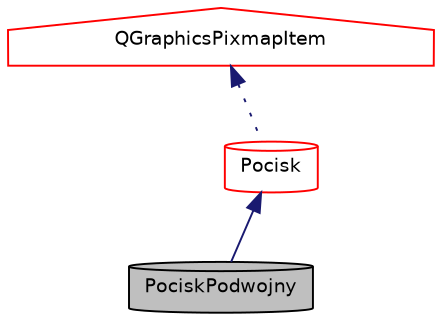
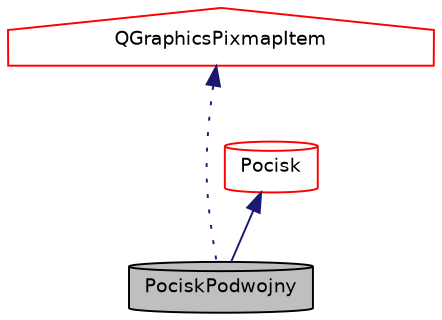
  digraph {
    node [color=red fillcolor=white fontname=Helvetica fontsize=10 shape=cylinder style=filled]
    edge [color=midnightblue dir=back fontname=Helvetica fontsize=10 labelfontname=Helvetica labelfontsize=10]
    n1 [color=black fillcolor=grey75 fontcolor=black height=0.2 label=PociskPodwojny width=0.4]
    n2 [height=0.2 label=Pocisk width=0.4]
    n3 [height=0.2 label=QGraphicsPixmapItem shape=house width=0.4]
    n2 -> n1 [style=solid]
-   n3 -> n2 [style=dotted]
+   n3 -> n1 [style=dotted]
  }
